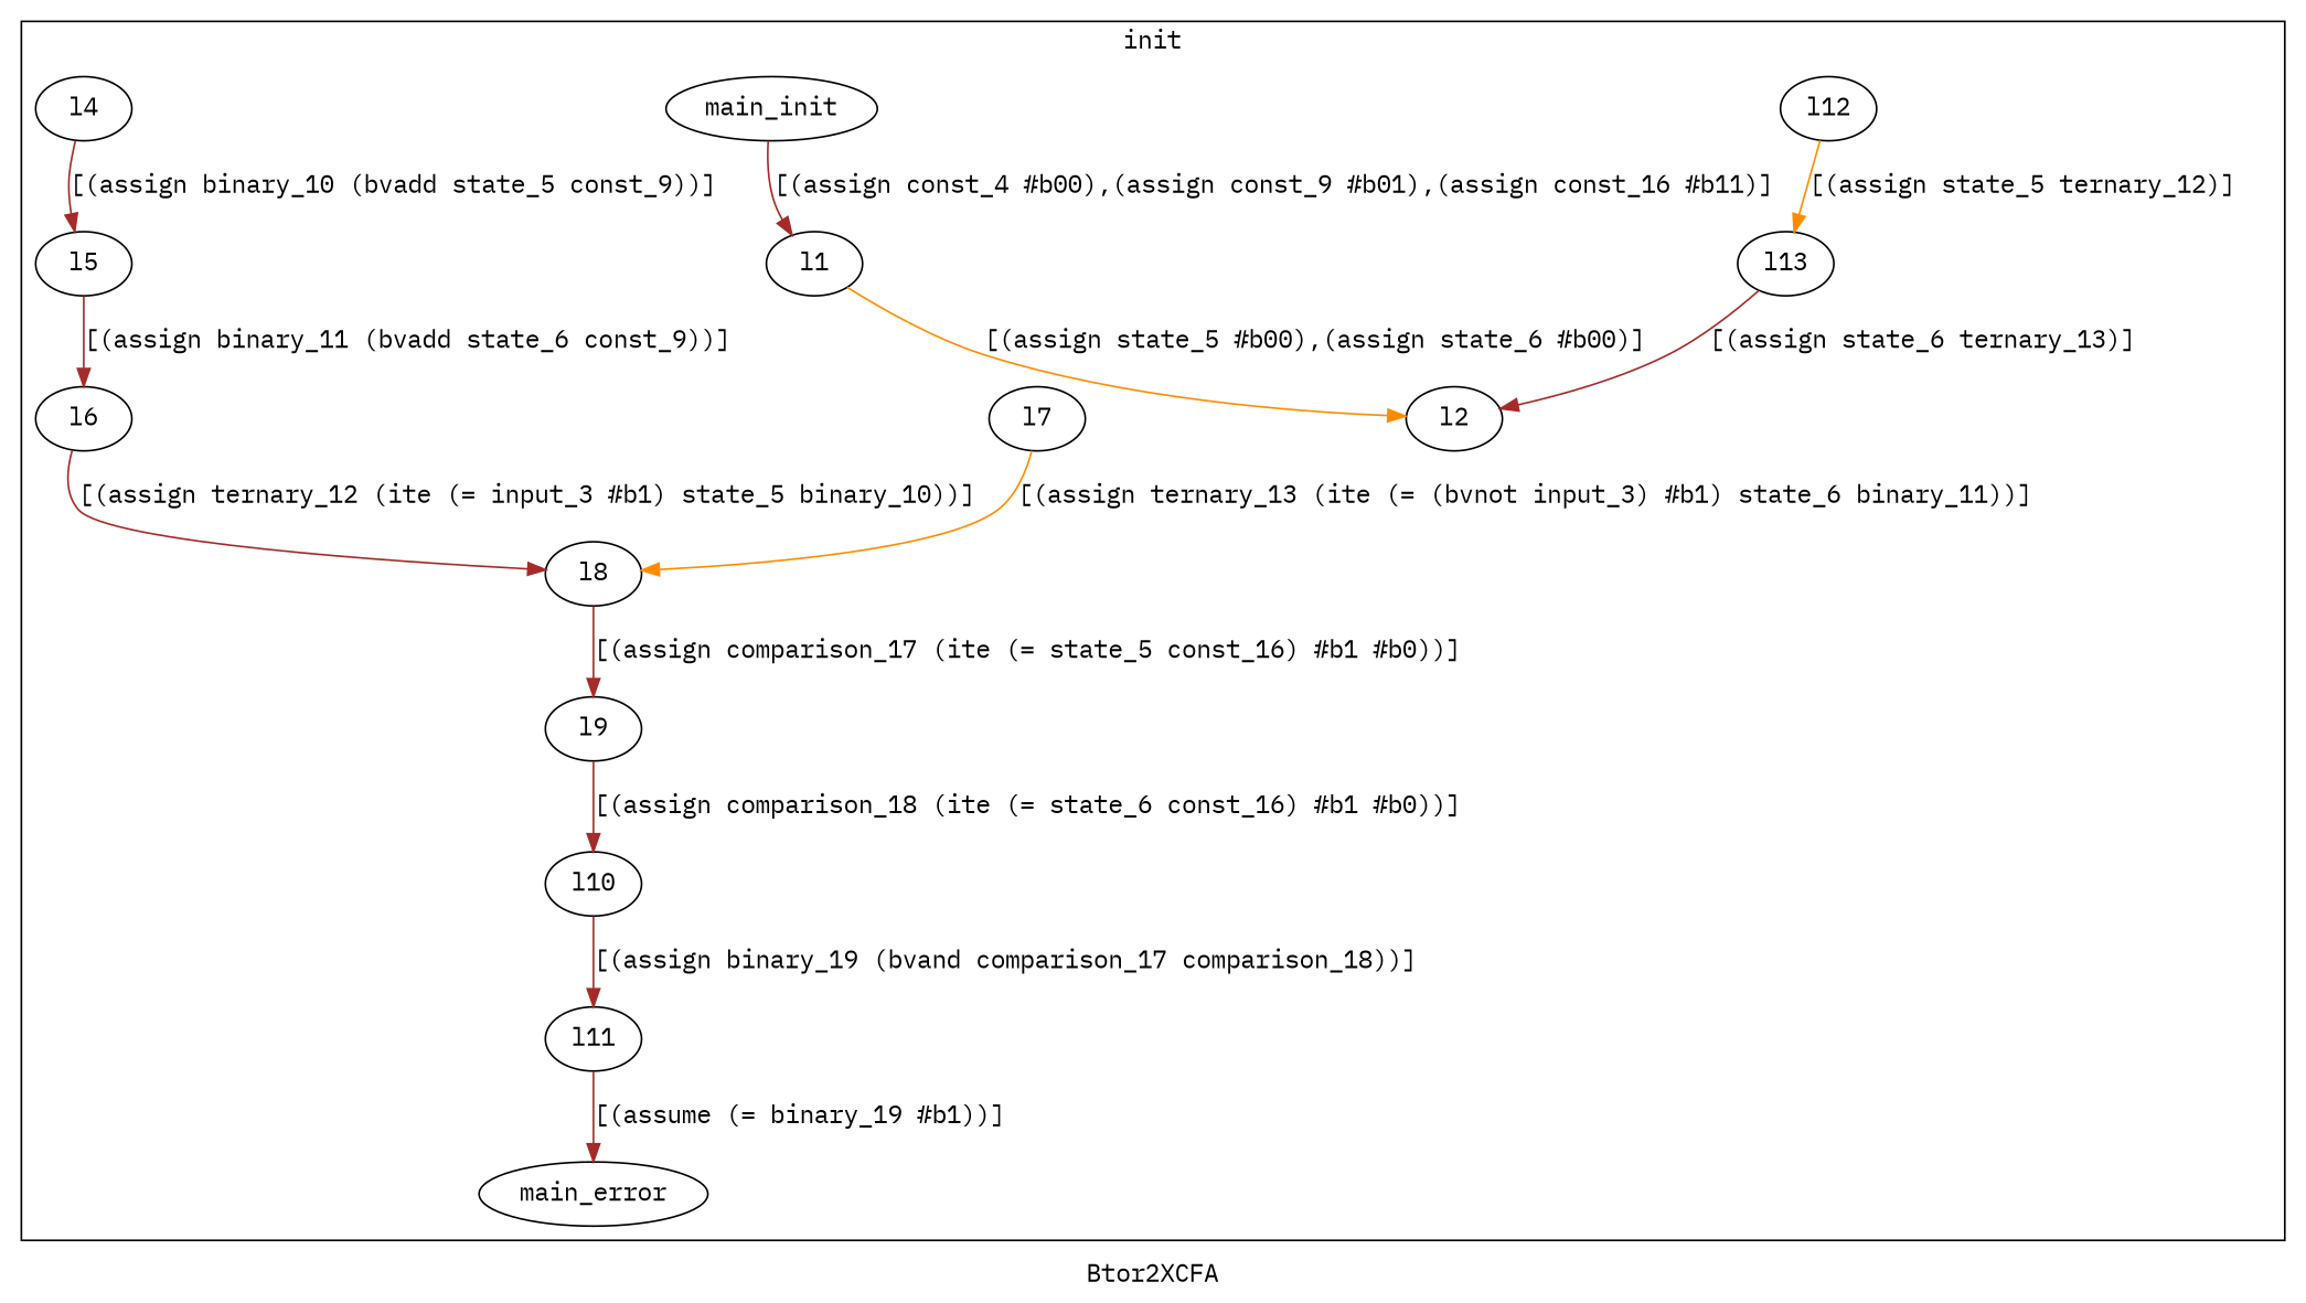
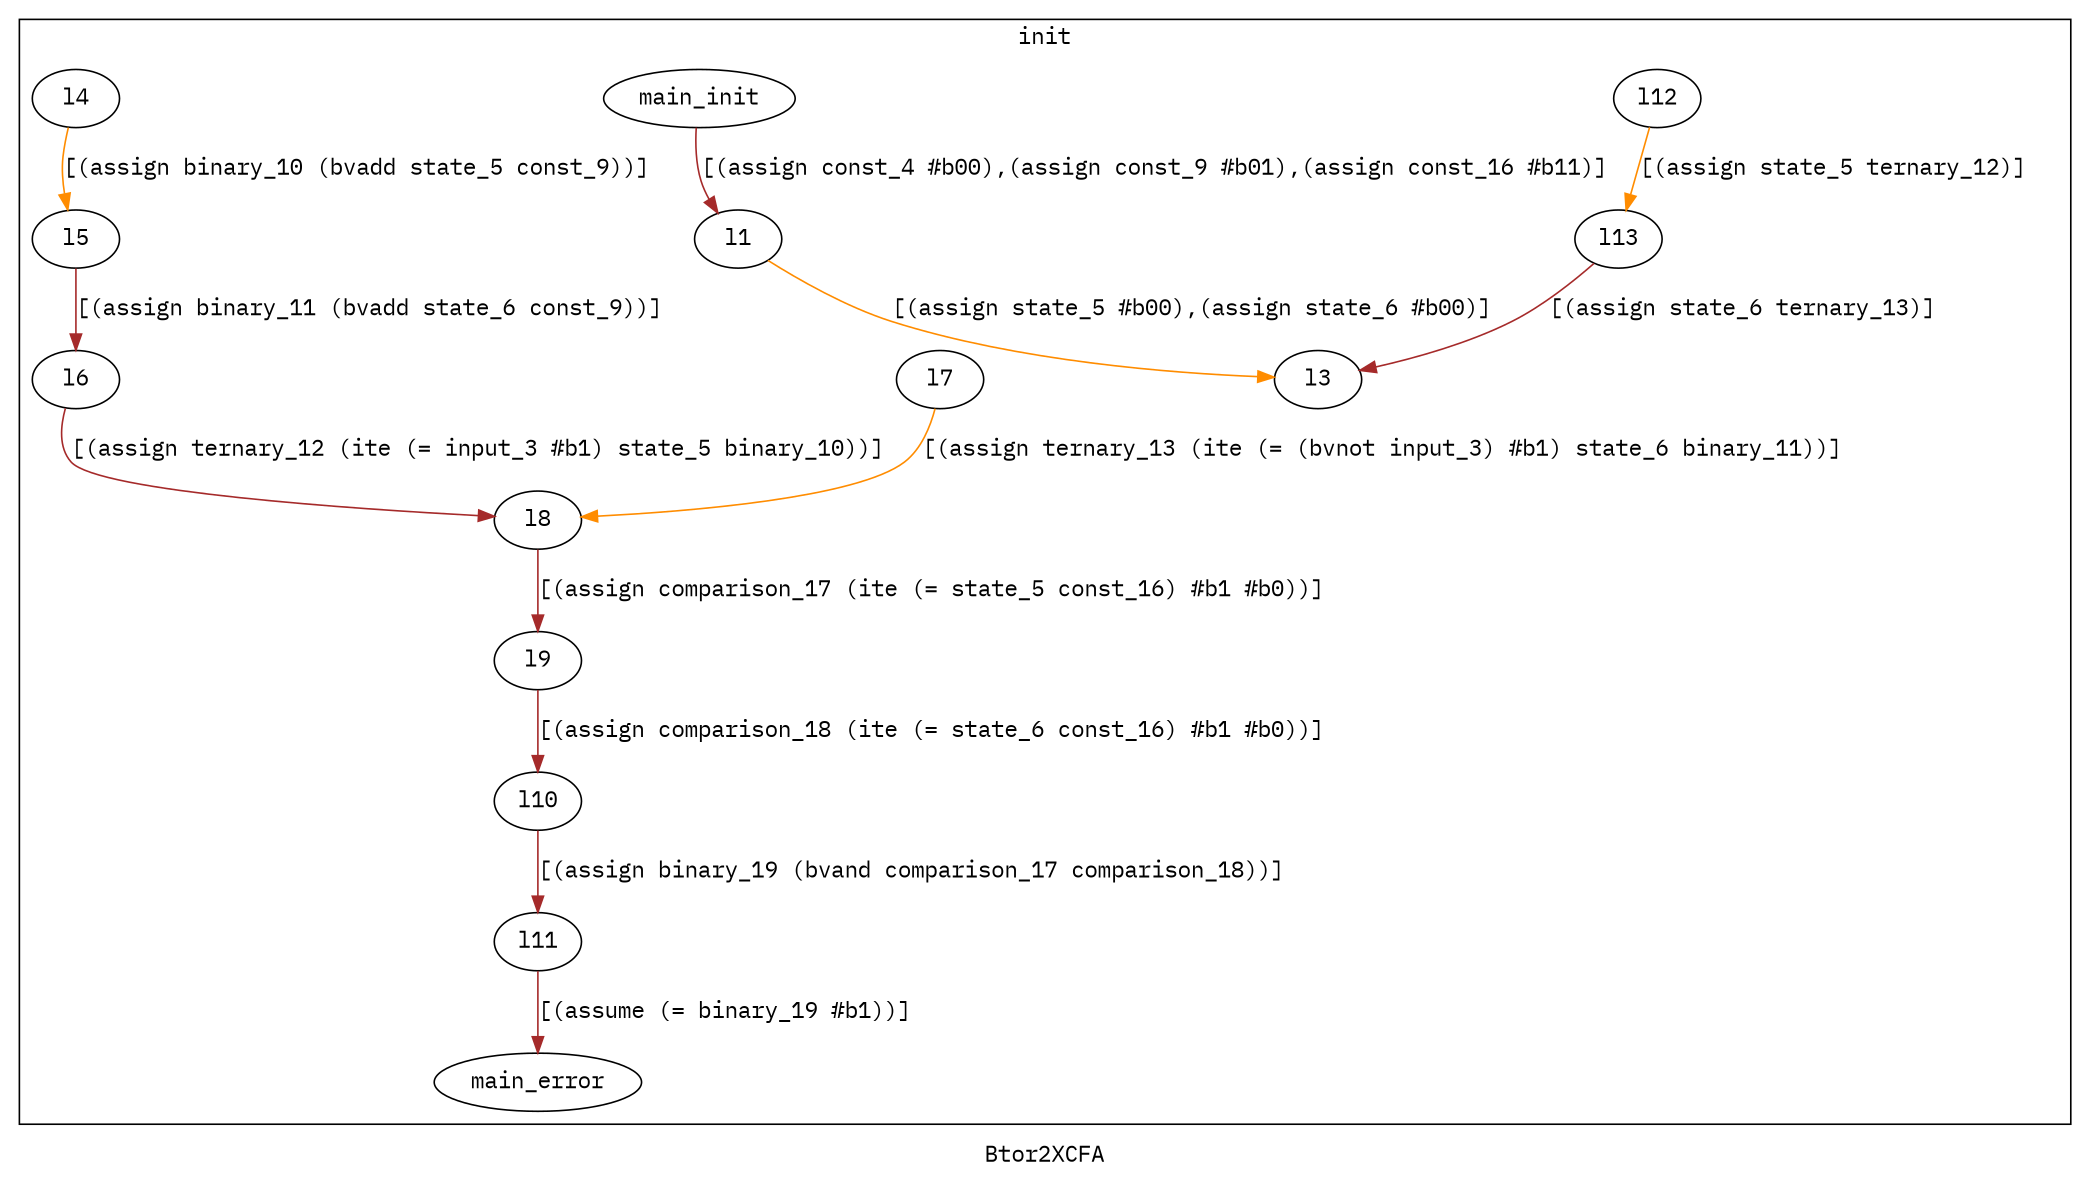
  digraph {
    fontname="IBM Plex Mono"
    label=Btor2XCFA
    node [fontname="IBM Plex Mono"]
    edge [color=brown fontname="IBM Plex Mono"]
    main_init
    l1
-   l3 [label=l2]
+   l3
    l4
    l5
    l6
    l7
    l8
    l9
    l10
    l11
    main_error
    l12
    l13
    subgraph cluster_1 {
      label=init
      main_init
      l1
      l3
      l4
      l5
      l6
      l7
      l8
      l9
      l10
      l11
      main_error
      l12
      l13
    }
    main_init -> l1 [label="[(assign const_4 #b00),(assign const_9 #b01),(assign const_16 #b11)] "]
    l1 -> l3 [color=darkorange label="[(assign state_5 #b00),(assign state_6 #b00)] "]
-   l4 -> l5 [label="[(assign binary_10 (bvadd state_5 const_9))] "]
+   l4 -> l5 [color=darkorange label="[(assign binary_10 (bvadd state_5 const_9))] "]
    l5 -> l6 [label="[(assign binary_11 (bvadd state_6 const_9))] "]
    l6 -> l8 [label="[(assign ternary_12 (ite (= input_3 #b1) state_5 binary_10))] "]
    l7 -> l8 [color=darkorange label="[(assign ternary_13 (ite (= (bvnot input_3) #b1) state_6 binary_11))] "]
    l8 -> l9 [label="[(assign comparison_17 (ite (= state_5 const_16) #b1 #b0))] "]
    l9 -> l10 [label="[(assign comparison_18 (ite (= state_6 const_16) #b1 #b0))] "]
    l10 -> l11 [label="[(assign binary_19 (bvand comparison_17 comparison_18))] "]
    l11 -> main_error [label="[(assume (= binary_19 #b1))] "]
    l12 -> l13 [color=darkorange label="[(assign state_5 ternary_12)] "]
    l13 -> l3 [label="[(assign state_6 ternary_13)] "]
  }
